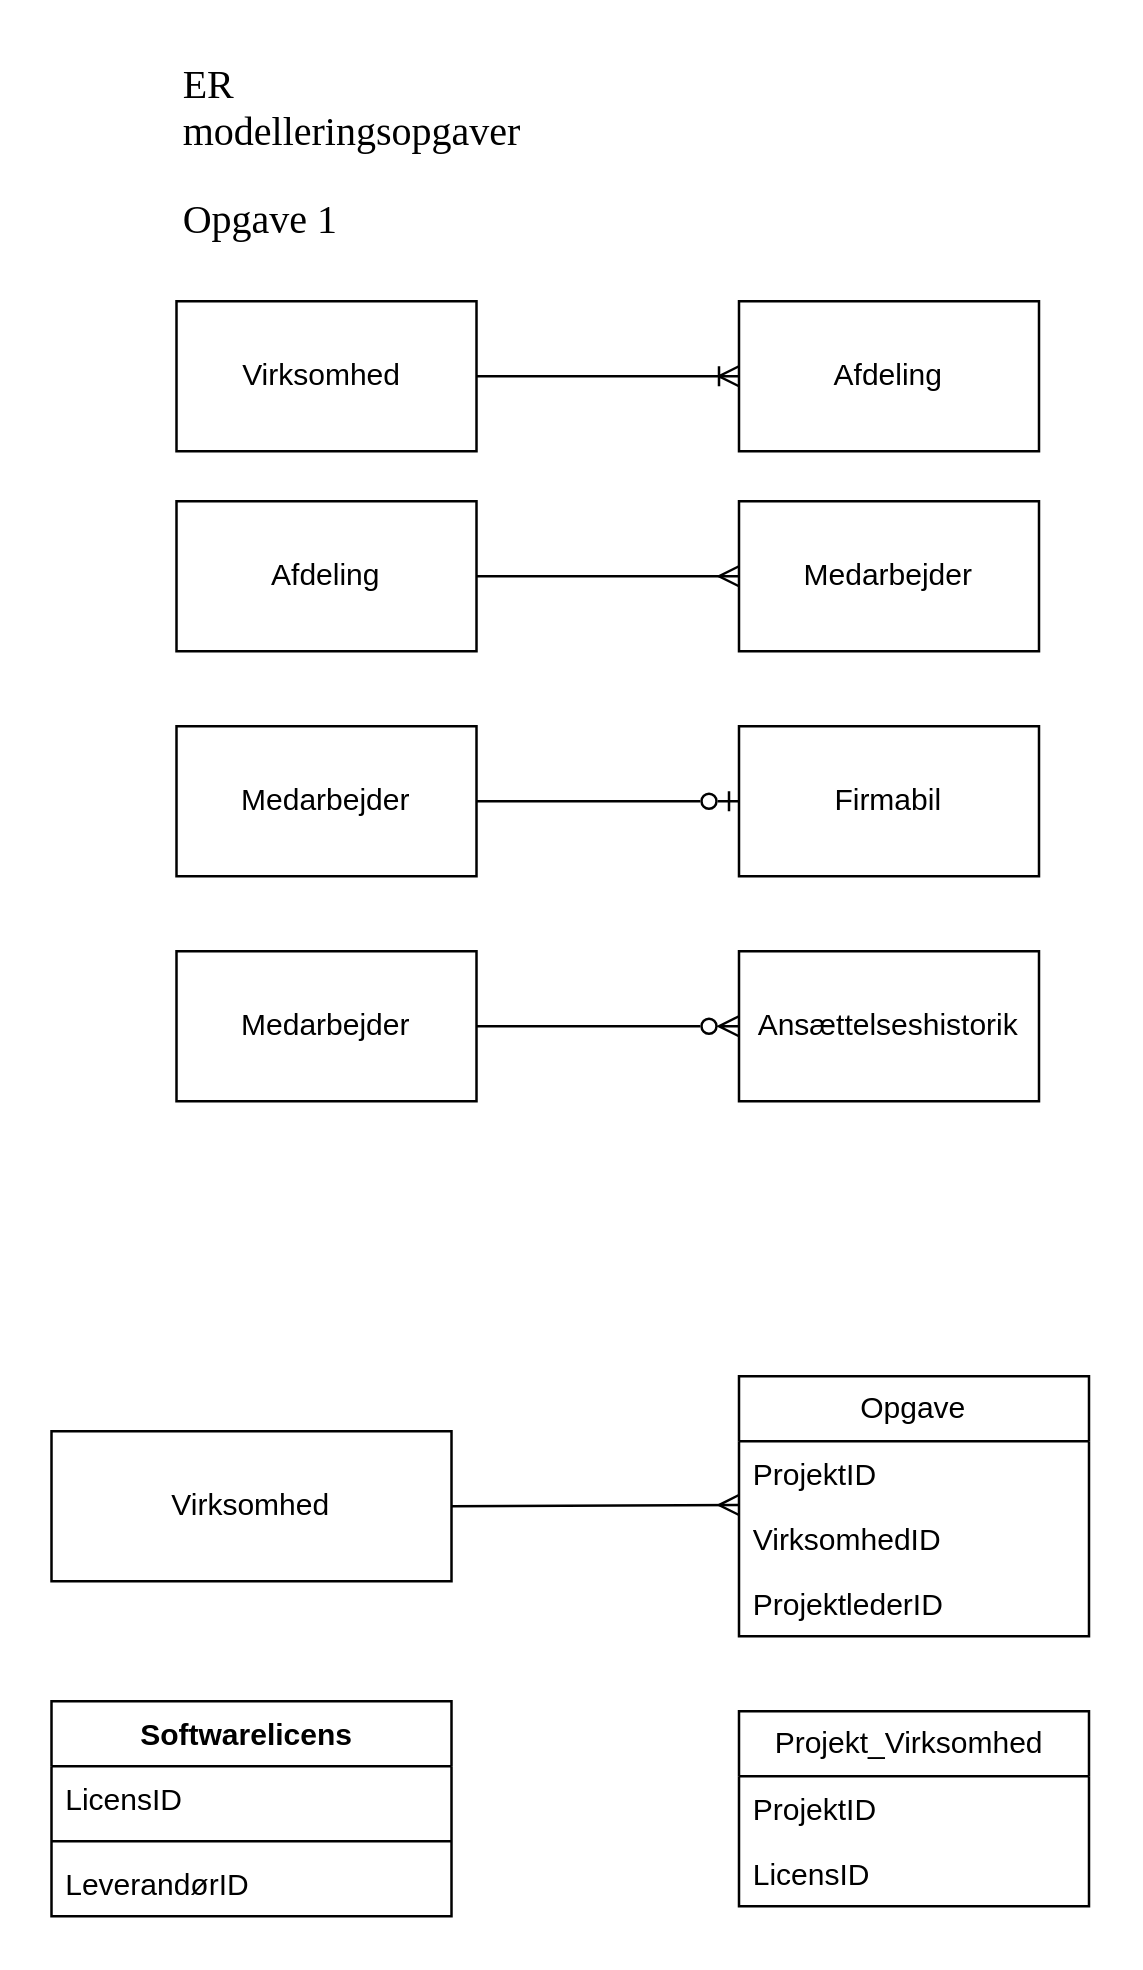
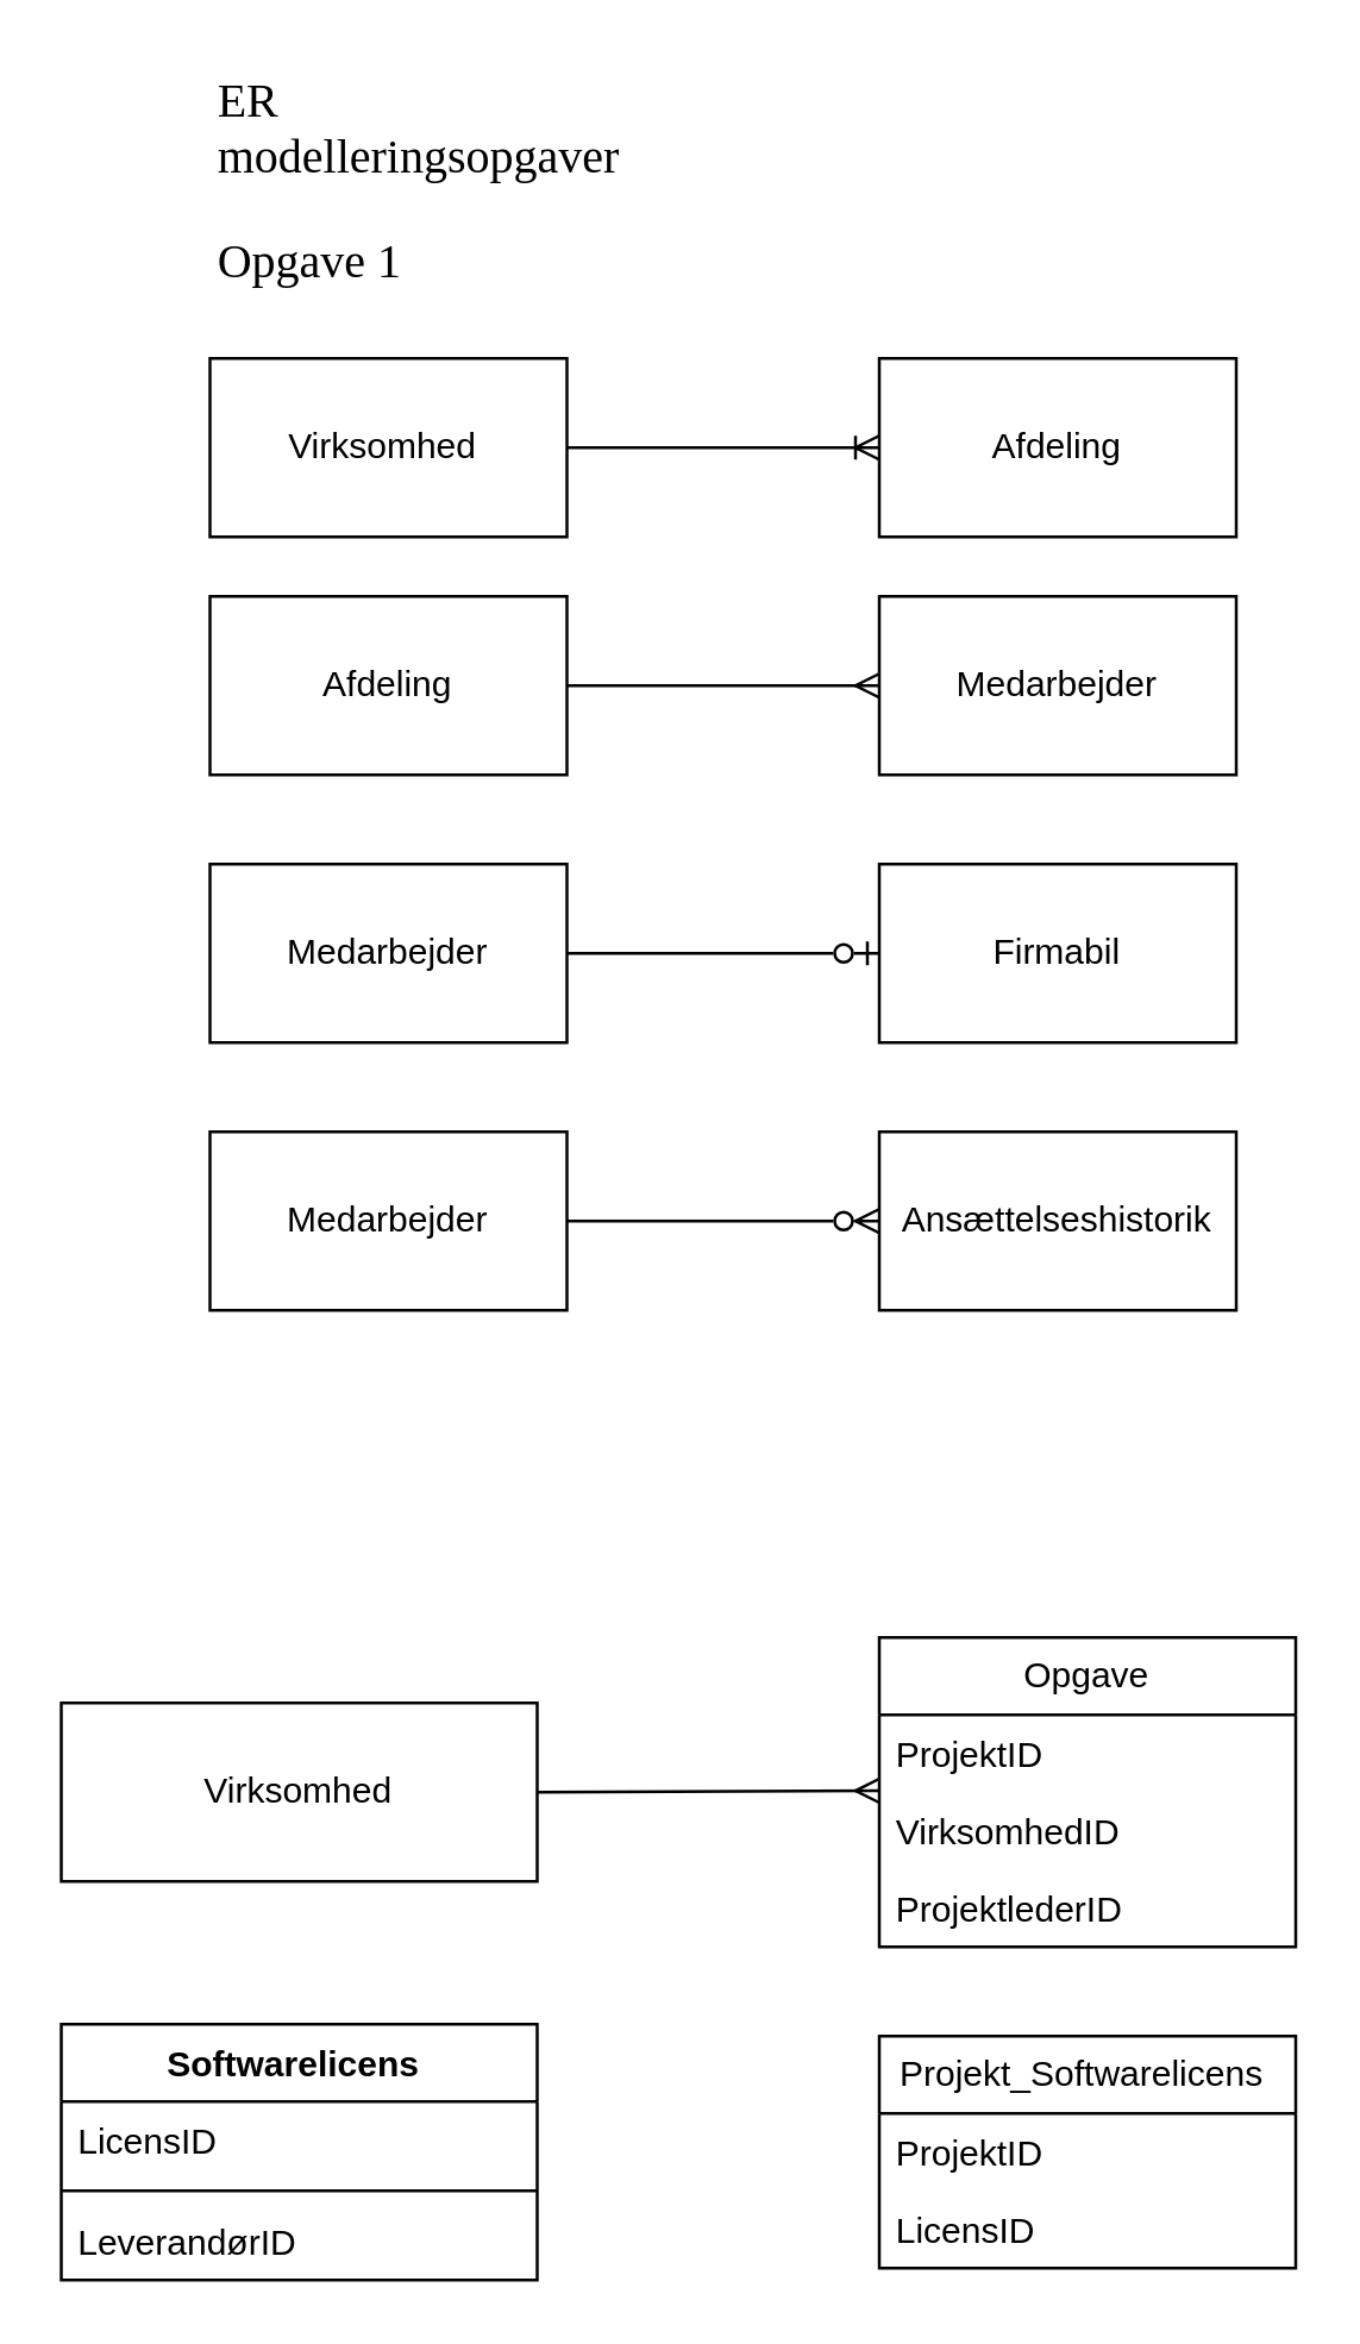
  <mxCell id="0" />
  <mxCell id="1" parent="0" />
  <mxCell id="2" value="" style="edgeStyle=orthogonalEdgeStyle;rounded=0;orthogonalLoop=1;jettySize=auto;html=1;endArrow=ERoneToMany;endFill=0;" parent="1" source="3" target="4" edge="1"><mxGeometry relative="1" as="geometry" /></mxCell>
  <mxCell id="3" value="Virksomhed&amp;nbsp;" style="rounded=0;whiteSpace=wrap;html=1;" parent="1" vertex="1"><mxGeometry x="70" y="120" width="120" height="60" as="geometry" /></mxCell>
  <mxCell id="4" value="Afdeling" style="rounded=0;whiteSpace=wrap;html=1;" parent="1" vertex="1"><mxGeometry x="295" y="120" width="120" height="60" as="geometry" /></mxCell>
  <mxCell id="5" value="" style="edgeStyle=orthogonalEdgeStyle;rounded=0;orthogonalLoop=1;jettySize=auto;html=1;endArrow=ERmany;endFill=0;" parent="1" source="6" target="7" edge="1"><mxGeometry relative="1" as="geometry" /></mxCell>
  <mxCell id="6" value="Afdeling" style="rounded=0;whiteSpace=wrap;html=1;" parent="1" vertex="1"><mxGeometry x="70" y="200" width="120" height="60" as="geometry" /></mxCell>
  <mxCell id="7" value="Medarbejder" style="rounded=0;whiteSpace=wrap;html=1;" parent="1" vertex="1"><mxGeometry x="295" y="200" width="120" height="60" as="geometry" /></mxCell>
  <mxCell id="8" value="" style="edgeStyle=orthogonalEdgeStyle;rounded=0;orthogonalLoop=1;jettySize=auto;html=1;endArrow=ERzeroToOne;endFill=0;" parent="1" source="9" target="10" edge="1"><mxGeometry relative="1" as="geometry" /></mxCell>
  <mxCell id="9" value="Medarbejder" style="rounded=0;whiteSpace=wrap;html=1;" parent="1" vertex="1"><mxGeometry x="70" y="290" width="120" height="60" as="geometry" /></mxCell>
  <mxCell id="10" value="Firmabil" style="rounded=0;whiteSpace=wrap;html=1;" parent="1" vertex="1"><mxGeometry x="295" y="290" width="120" height="60" as="geometry" /></mxCell>
  <mxCell id="11" value="" style="edgeStyle=orthogonalEdgeStyle;rounded=0;orthogonalLoop=1;jettySize=auto;html=1;endArrow=ERzeroToMany;endFill=0;" parent="1" source="12" target="13" edge="1"><mxGeometry relative="1" as="geometry" /></mxCell>
  <mxCell id="12" value="Medarbejder" style="rounded=0;whiteSpace=wrap;html=1;" parent="1" vertex="1"><mxGeometry x="70" y="380" width="120" height="60" as="geometry" /></mxCell>
  <mxCell id="13" value="Ansættelseshistorik" style="rounded=0;whiteSpace=wrap;html=1;" parent="1" vertex="1"><mxGeometry x="295" y="380" width="120" height="60" as="geometry" /></mxCell>
  <mxCell id="14" value="&lt;p style=&quot;font-family: &amp;quot;Times New Roman&amp;quot;; font-size: medium; font-weight: 400; text-align: start; text-wrap: wrap;&quot;&gt;ER modelleringsopgaver&lt;/p&gt;&lt;p style=&quot;font-family: &amp;quot;Times New Roman&amp;quot;; font-size: medium; font-weight: 400; text-align: start; text-wrap: wrap;&quot;&gt;&lt;/p&gt;&lt;p style=&quot;font-family: &amp;quot;Times New Roman&amp;quot;; font-size: medium; font-weight: 400; text-align: start; text-wrap: wrap;&quot;&gt;&lt;/p&gt;&lt;p style=&quot;font-family: &amp;quot;Times New Roman&amp;quot;; font-size: medium; font-weight: 400; text-align: start; text-wrap: wrap;&quot;&gt;Opgave 1&lt;/p&gt;" style="text;strokeColor=none;fillColor=none;html=1;fontSize=24;fontStyle=1;verticalAlign=middle;align=center;" vertex="1" parent="1"><mxGeometry x="60" y="20" width="160" height="80" as="geometry" /></mxCell>
  <mxCell id="15" value="Opgave" style="swimlane;fontStyle=0;childLayout=stackLayout;horizontal=1;startSize=26;fillColor=none;horizontalStack=0;resizeParent=1;resizeParentMax=0;resizeLast=0;collapsible=1;marginBottom=0;whiteSpace=wrap;html=1;" vertex="1" parent="1"><mxGeometry x="295" y="550" width="140" height="104" as="geometry" /></mxCell>
  <mxCell id="16" value="ProjektID&amp;nbsp;" style="text;strokeColor=none;fillColor=none;align=left;verticalAlign=top;spacingLeft=4;spacingRight=4;overflow=hidden;rotatable=0;points=[[0,0.5],[1,0.5]];portConstraint=eastwest;whiteSpace=wrap;html=1;" vertex="1" parent="15"><mxGeometry y="26" width="140" height="26" as="geometry" /></mxCell>
  <mxCell id="17" value="VirksomhedID" style="text;strokeColor=none;fillColor=none;align=left;verticalAlign=top;spacingLeft=4;spacingRight=4;overflow=hidden;rotatable=0;points=[[0,0.5],[1,0.5]];portConstraint=eastwest;whiteSpace=wrap;html=1;" vertex="1" parent="15"><mxGeometry y="52" width="140" height="26" as="geometry" /></mxCell>
  <mxCell id="18" value="ProjektlederID" style="text;strokeColor=none;fillColor=none;align=left;verticalAlign=top;spacingLeft=4;spacingRight=4;overflow=hidden;rotatable=0;points=[[0,0.5],[1,0.5]];portConstraint=eastwest;whiteSpace=wrap;html=1;" vertex="1" parent="15"><mxGeometry y="78" width="140" height="26" as="geometry" /></mxCell>
  <mxCell id="19" value="Virksomhed" style="rounded=0;whiteSpace=wrap;html=1;" vertex="1" parent="1"><mxGeometry x="20" y="572" width="160" height="60" as="geometry" /></mxCell>
  <mxCell id="20" value="" style="endArrow=ERmany;startArrow=none;endFill=0;startFill=0;html=1;rounded=0;" edge="1" parent="1"><mxGeometry width="160" relative="1" as="geometry"><mxPoint x="180" y="602" as="sourcePoint" /><mxPoint x="295" y="601.5" as="targetPoint" /></mxGeometry></mxCell>
  <mxCell id="21" value="Softwarelicens&amp;nbsp;" style="swimlane;fontStyle=1;align=center;verticalAlign=top;childLayout=stackLayout;horizontal=1;startSize=26;horizontalStack=0;resizeParent=1;resizeParentMax=0;resizeLast=0;collapsible=1;marginBottom=0;whiteSpace=wrap;html=1;" vertex="1" parent="1"><mxGeometry x="20" y="680" width="160" height="86" as="geometry" /></mxCell>
  <mxCell id="22" value="LicensID&amp;nbsp;" style="text;strokeColor=none;fillColor=none;align=left;verticalAlign=top;spacingLeft=4;spacingRight=4;overflow=hidden;rotatable=0;points=[[0,0.5],[1,0.5]];portConstraint=eastwest;whiteSpace=wrap;html=1;" vertex="1" parent="21"><mxGeometry y="26" width="160" height="26" as="geometry" /></mxCell>
  <mxCell id="23" value="" style="line;strokeWidth=1;fillColor=none;align=left;verticalAlign=middle;spacingTop=-1;spacingLeft=3;spacingRight=3;rotatable=0;labelPosition=right;points=[];portConstraint=eastwest;strokeColor=inherit;" vertex="1" parent="21"><mxGeometry y="52" width="160" height="8" as="geometry" /></mxCell>
  <mxCell id="24" value="LeverandørID&amp;nbsp;" style="text;strokeColor=none;fillColor=none;align=left;verticalAlign=top;spacingLeft=4;spacingRight=4;overflow=hidden;rotatable=0;points=[[0,0.5],[1,0.5]];portConstraint=eastwest;whiteSpace=wrap;html=1;" vertex="1" parent="21"><mxGeometry y="60" width="160" height="26" as="geometry" /></mxCell>
- <mxCell id="25" value="Projekt_Virksomhed&amp;nbsp;" style="swimlane;fontStyle=0;childLayout=stackLayout;horizontal=1;startSize=26;fillColor=none;horizontalStack=0;resizeParent=1;resizeParentMax=0;resizeLast=0;collapsible=1;marginBottom=0;whiteSpace=wrap;html=1;" vertex="1" parent="1"><mxGeometry x="295" y="684" width="140" height="78" as="geometry"><mxRectangle x="305" y="684" width="170" height="30" as="alternateBounds" /></mxGeometry></mxCell>
+ <mxCell id="25" value="Projekt_Softwarelicens&amp;nbsp;" style="swimlane;fontStyle=0;childLayout=stackLayout;horizontal=1;startSize=26;fillColor=none;horizontalStack=0;resizeParent=1;resizeParentMax=0;resizeLast=0;collapsible=1;marginBottom=0;whiteSpace=wrap;html=1;" vertex="1" parent="1"><mxGeometry x="295" y="684" width="140" height="78" as="geometry"><mxRectangle x="305" y="684" width="170" height="30" as="alternateBounds" /></mxGeometry></mxCell>
  <mxCell id="26" value="ProjektID&amp;nbsp;" style="text;strokeColor=none;fillColor=none;align=left;verticalAlign=top;spacingLeft=4;spacingRight=4;overflow=hidden;rotatable=0;points=[[0,0.5],[1,0.5]];portConstraint=eastwest;whiteSpace=wrap;html=1;" vertex="1" parent="25"><mxGeometry y="26" width="140" height="26" as="geometry" /></mxCell>
  <mxCell id="27" value="LicensID&amp;nbsp;" style="text;strokeColor=none;fillColor=none;align=left;verticalAlign=top;spacingLeft=4;spacingRight=4;overflow=hidden;rotatable=0;points=[[0,0.5],[1,0.5]];portConstraint=eastwest;whiteSpace=wrap;html=1;" vertex="1" parent="25"><mxGeometry y="52" width="140" height="26" as="geometry" /></mxCell>
